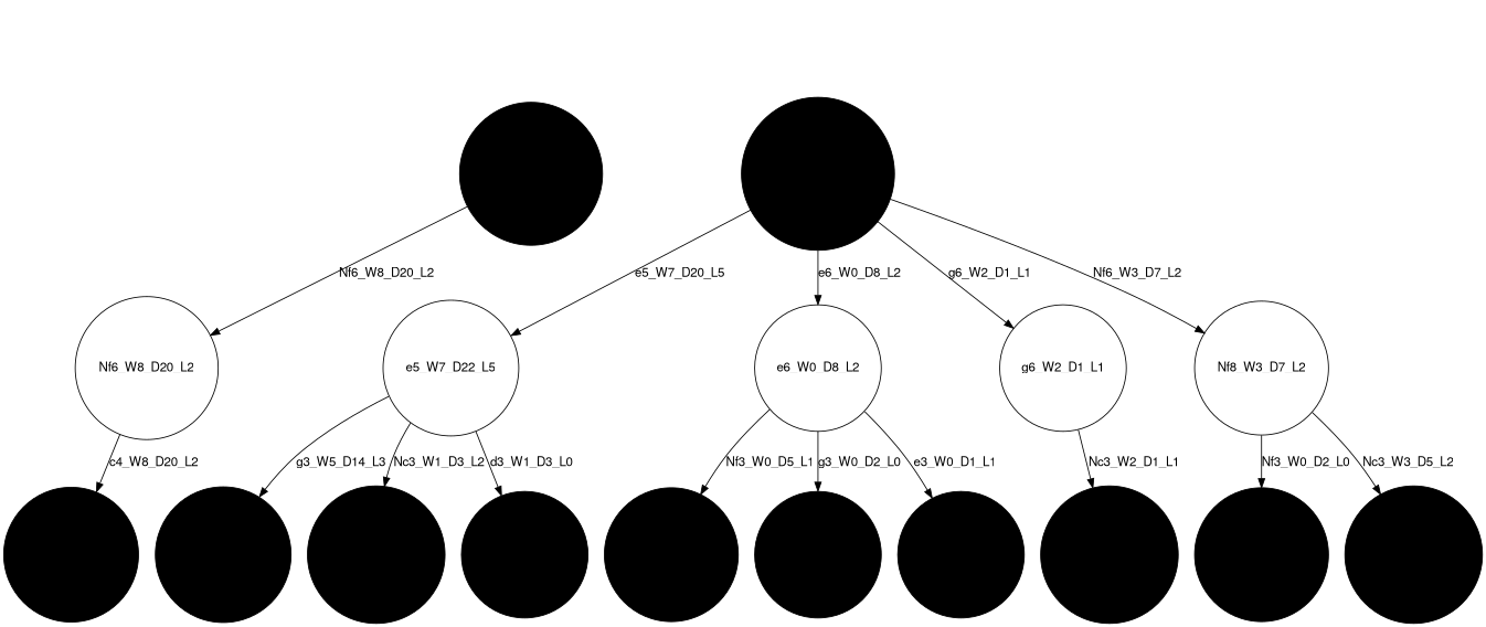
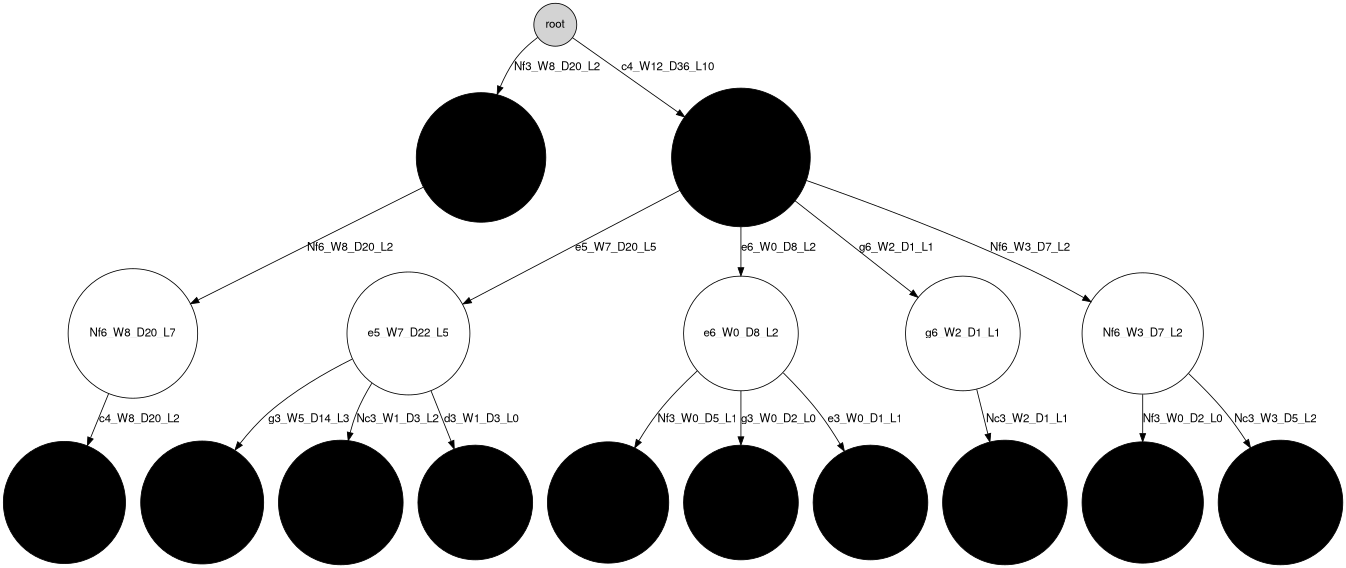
  digraph {
    fontname="Helvetica,Arial,sans-serif"
    fontsize=30
    labelloc=t
    rankdir=TB
    splines=true
    node [filledcolor=white fontname="Helvetica,Arial,sans-serif" shape=circle style=filled fillcolor=black]
    edge [fontname="Helvetica,Arial,sans-serif"]
+   n1 [label=root fillcolor=""]
    Nf3_W8_D20_L2
    c4_W12_D36_L10
-   Nf6_W8_D20_L2 [fillcolor=white]
+   Nf6_W8_D20_L2 [fillcolor=white label=Nf6_W8_D20_L7]
    n5 [fillcolor=white label=e5_W7_D22_L5]
    e6_W0_D8_L2 [fillcolor=white]
    g6_W2_D1_L1 [fillcolor=white]
-   Nf6_W3_D7_L2 [fillcolor=white label=Nf8_W3_D7_L2]
+   Nf6_W3_D7_L2 [fillcolor=white]
    c4_W8_D20_L2
    g3_W5_D14_L3
    Nc3_W1_D3_L2
    d3_W1_D3_L0
    Nf3_W0_D5_L1
    g3_W0_D2_L0
    e3_W0_D1_L1
    Nc3_W2_D1_L1
    Nf3_W0_D2_L0
    Nc3_W3_D5_L2
+   n1 -> Nf3_W8_D20_L2 [label=Nf3_W8_D20_L2]
+   n1 -> c4_W12_D36_L10 [label=c4_W12_D36_L10]
    Nf3_W8_D20_L2 -> Nf6_W8_D20_L2 [label=Nf6_W8_D20_L2]
    c4_W12_D36_L10 -> n5 [label=e5_W7_D20_L5]
    c4_W12_D36_L10 -> e6_W0_D8_L2 [label=e6_W0_D8_L2]
    c4_W12_D36_L10 -> g6_W2_D1_L1 [label=g6_W2_D1_L1]
    c4_W12_D36_L10 -> Nf6_W3_D7_L2 [label=Nf6_W3_D7_L2]
    Nf6_W8_D20_L2 -> c4_W8_D20_L2 [label=c4_W8_D20_L2]
    n5 -> g3_W5_D14_L3 [label=g3_W5_D14_L3]
    n5 -> Nc3_W1_D3_L2 [label=Nc3_W1_D3_L2]
    n5 -> d3_W1_D3_L0 [label=d3_W1_D3_L0]
    e6_W0_D8_L2 -> Nf3_W0_D5_L1 [label=Nf3_W0_D5_L1]
    e6_W0_D8_L2 -> g3_W0_D2_L0 [label=g3_W0_D2_L0]
    e6_W0_D8_L2 -> e3_W0_D1_L1 [label=e3_W0_D1_L1]
    g6_W2_D1_L1 -> Nc3_W2_D1_L1 [label=Nc3_W2_D1_L1]
    Nf6_W3_D7_L2 -> Nf3_W0_D2_L0 [label=Nf3_W0_D2_L0]
    Nf6_W3_D7_L2 -> Nc3_W3_D5_L2 [label=Nc3_W3_D5_L2]
  }
